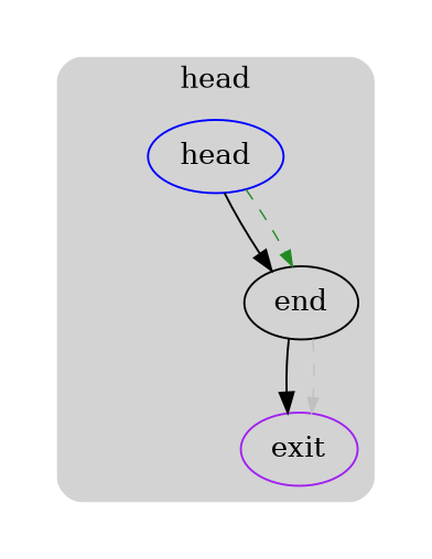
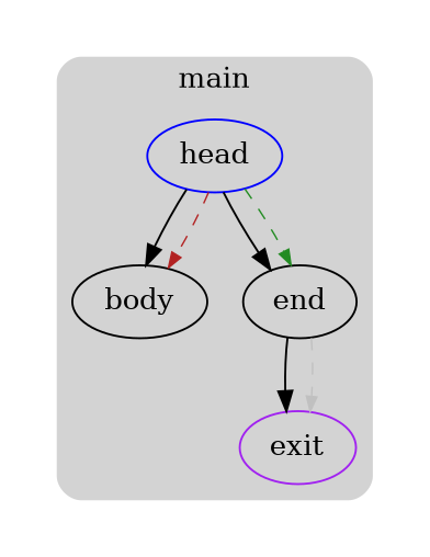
  digraph {
    compound=true
    node [shape=oval]
    edge [color=black]
    n1 [color=blue label=head rank=source]
+   n2 [label=body]
    n3 [label=end]
    n4 [color=purple label=exit rank=sink shape=""]
    subgraph cluster_1 {
      peripheries=0
      subgraph cluster_2 {
        peripheries=0
        subgraph cluster_3 {
          bgcolor=lightgray
          color=darkgray
-         label=head
+         label=main
          peripheries=0
          style=rounded
          n1
+         n2
          n3
          n4
        }
      }
    }
+   n1 -> n2
+   n1 -> n2 [arrowsize=0.75 color=firebrick constraint=false penwidth=0.75 style=dashed]
    n1 -> n3
    n1 -> n3 [arrowsize=0.75 color=forestgreen constraint=false penwidth=0.75 style=dashed]
    n3 -> n4
    n3 -> n4 [arrowsize=0.75 color=gray constraint=false penwidth=0.75 style=dashed]
  }
